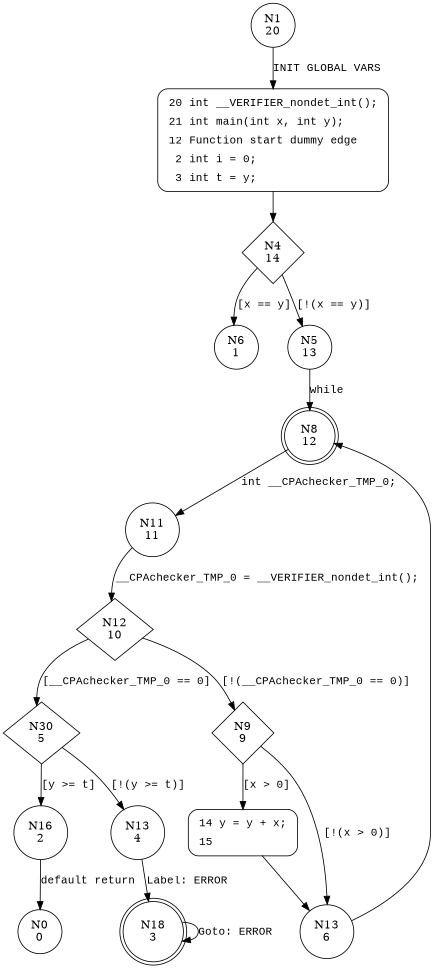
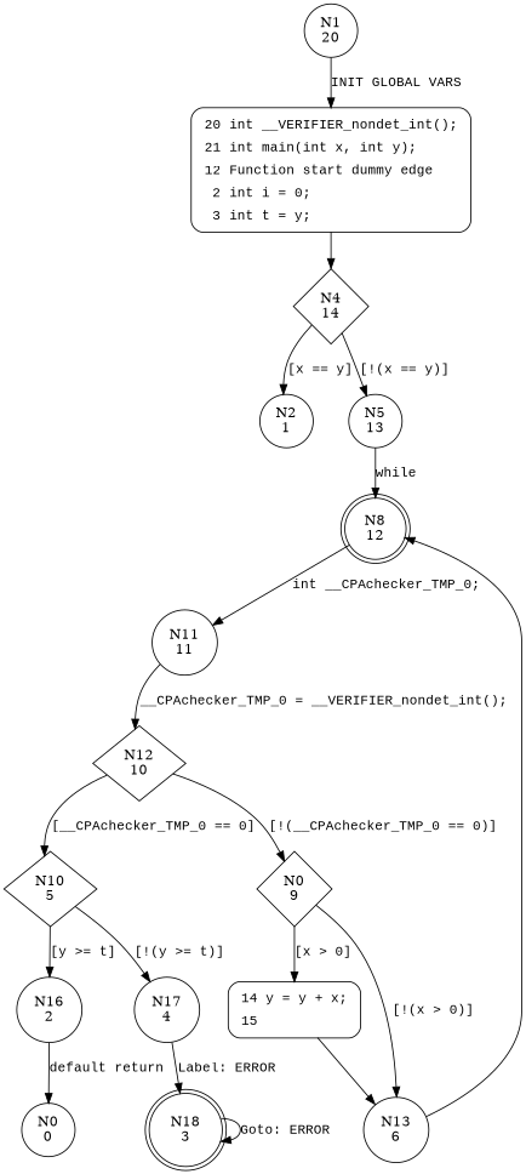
  digraph {
    node [shape=circle]
    edge [fontname="Courier New"]
    n1 [label="N1\n20"]
    n2 [fillcolor=white fontname="Courier New" label=<<table border="0" cellborder="0" cellpadding="3" bgcolor="white"><tr><td align="right">20</td><td align="left">int __VERIFIER_nondet_int();</td></tr><tr><td align="right">21</td><td align="left">int main(int x, int y);</td></tr><tr><td align="right">12</td><td align="left">Function start dummy edge</td></tr><tr><td align="right">2</td><td align="left">int i = 0;</td></tr><tr><td align="right">3</td><td align="left">int t = y;</td></tr></table>> penwidth=1 shape=Mrecord style="filled,bold"]
    n3 [label="N4\n14" shape=diamond]
-   n4 [label="N6\n1"]
+   n4 [label="N2\n1"]
    n5 [label="N5\n13"]
    n6 [label="N8\n12" shape=doublecircle]
    n7 [label="N0\n0"]
    n8 [label="N11\n11"]
    n9 [label="N12\n10" shape=diamond]
-   n10 [label="N30\n5" shape=diamond]
-   n11 [label="N9\n9" shape=diamond]
+   n10 [label="N10\n5" shape=diamond]
+   n11 [label="N0\n9" shape=diamond]
    n12 [label="N16\n2"]
-   n13 [label="N13\n4"]
+   n13 [label="N17\n4"]
    n14 [fillcolor=white fontname="Courier New" label=<<table border="0" cellborder="0" cellpadding="3" bgcolor="white"><tr><td align="right">14</td><td align="left">y = y + x;</td></tr><tr><td align="right">15</td><td align="left"></td></tr></table>> penwidth=1 shape=Mrecord style="filled,bold"]
    n15 [label="N13\n6"]
    n16 [label="N18\n3" shape=doublecircle]
    n1 -> n2 [label="INIT GLOBAL VARS"]
    n2 -> n3 [fontname=""]
    n3 -> n4 [label="[x == y]"]
    n3 -> n5 [label="[!(x == y)]"]
    n5 -> n6 [label=while]
    n6 -> n8 [label="int __CPAchecker_TMP_0;"]
    n8 -> n9 [label="__CPAchecker_TMP_0 = __VERIFIER_nondet_int();"]
    n9 -> n10 [label="[__CPAchecker_TMP_0 == 0]"]
    n9 -> n11 [label="[!(__CPAchecker_TMP_0 == 0)]"]
    n10 -> n12 [label="[y >= t]"]
    n10 -> n13 [label="[!(y >= t)]"]
    n11 -> n14 [label="[x > 0]"]
    n11 -> n15 [label="[!(x > 0)]"]
    n12 -> n7 [label="default return"]
    n13 -> n16 [label="Label: ERROR"]
    n14 -> n15 [fontname=""]
    n15 -> n6
    n16 -> n16 [label="Goto: ERROR"]
  }
